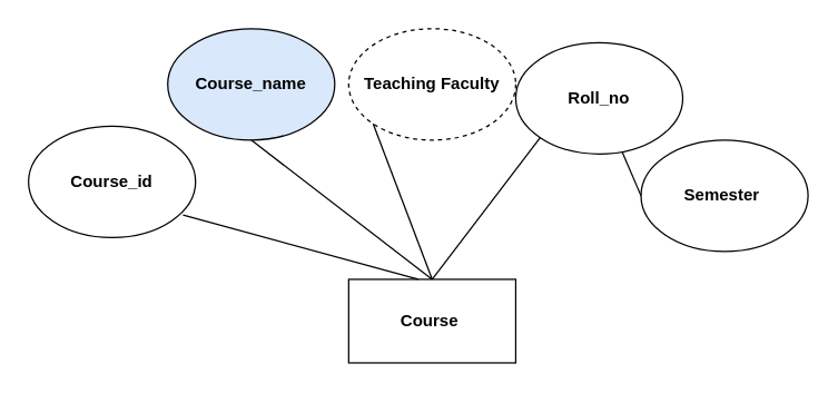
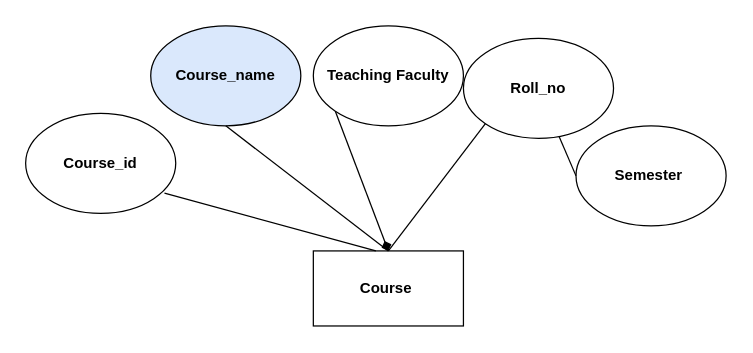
  <mxCell id="0" />
  <mxCell id="1" parent="0" />
  <mxCell id="2" value="Course&amp;nbsp;" style="rounded=0;whiteSpace=wrap;html=1;fontStyle=1" vertex="1" parent="1"><mxGeometry x="250" y="200" width="120" height="60" as="geometry" /></mxCell>
  <mxCell id="3" value="Course_id" style="ellipse;whiteSpace=wrap;html=1;fontStyle=1" vertex="1" parent="1"><mxGeometry x="20" y="90" width="120" height="80" as="geometry" /></mxCell>
  <mxCell id="4" value="Semester&amp;nbsp;" style="ellipse;whiteSpace=wrap;html=1;fontStyle=1" vertex="1" parent="1"><mxGeometry x="460" y="100" width="120" height="80" as="geometry" /></mxCell>
  <mxCell id="5" value="Course_name" style="ellipse;whiteSpace=wrap;html=1;fontStyle=1;fillColor=#dae8fc;" vertex="1" parent="1"><mxGeometry x="120" y="20" width="120" height="80" as="geometry" /></mxCell>
- <mxCell id="6" value="Teaching Faculty" style="ellipse;whiteSpace=wrap;html=1;fontStyle=1;dashed=1;" vertex="1" parent="1"><mxGeometry x="250" y="20" width="120" height="80" as="geometry" /></mxCell>
+ <mxCell id="6" value="Teaching Faculty" style="ellipse;whiteSpace=wrap;html=1;fontStyle=1" vertex="1" parent="1"><mxGeometry x="250" y="20" width="120" height="80" as="geometry" /></mxCell>
  <mxCell id="7" value="Roll_no" style="ellipse;whiteSpace=wrap;html=1;fontStyle=1" vertex="1" parent="1"><mxGeometry x="370" y="30" width="120" height="80" as="geometry" /></mxCell>
  <mxCell id="8" value="" style="endArrow=none;html=1;exitX=0.925;exitY=0.798;exitDx=0;exitDy=0;exitPerimeter=0;fontStyle=1" edge="1" parent="1" source="3"><mxGeometry width="50" height="50" relative="1" as="geometry"><mxPoint x="290" y="260" as="sourcePoint" /><mxPoint x="300" y="200" as="targetPoint" /></mxGeometry></mxCell>
- <mxCell id="9" value="" style="endArrow=none;html=1;exitX=0;exitY=1;exitDx=0;exitDy=0;entryX=0.5;entryY=0;entryDx=0;entryDy=0;fontStyle=1" edge="1" parent="1" source="6" target="2"><mxGeometry width="50" height="50" relative="1" as="geometry"><mxPoint x="240" y="110" as="sourcePoint" /><mxPoint x="403.96" y="156.16" as="targetPoint" /></mxGeometry></mxCell>
+ <mxCell id="9" value="" style="endArrow=diamond;html=1;exitX=0;exitY=1;exitDx=0;exitDy=0;entryX=0.5;entryY=0;entryDx=0;entryDy=0;fontStyle=1;" edge="1" parent="1" source="6" target="2"><mxGeometry width="50" height="50" relative="1" as="geometry"><mxPoint x="240" y="110" as="sourcePoint" /><mxPoint x="403.96" y="156.16" as="targetPoint" /></mxGeometry></mxCell>
  <mxCell id="10" value="" style="endArrow=none;html=1;exitX=0.5;exitY=1;exitDx=0;exitDy=0;fontStyle=1" edge="1" parent="1" source="5"><mxGeometry width="50" height="50" relative="1" as="geometry"><mxPoint x="160" y="110" as="sourcePoint" /><mxPoint x="310" y="200" as="targetPoint" /></mxGeometry></mxCell>
  <mxCell id="11" value="" style="endArrow=none;html=1;exitX=0;exitY=0.5;exitDx=0;exitDy=0;fontStyle=1;" edge="1" parent="1" source="4" target="7"><mxGeometry width="50" height="50" relative="1" as="geometry"><mxPoint x="260" y="133.84" as="sourcePoint" /><mxPoint x="423.96" y="180" as="targetPoint" /></mxGeometry></mxCell>
  <mxCell id="12" value="" style="endArrow=none;html=1;exitX=0;exitY=1;exitDx=0;exitDy=0;entryX=0.5;entryY=0;entryDx=0;entryDy=0;fontStyle=1" edge="1" parent="1" source="7" target="2"><mxGeometry width="50" height="50" relative="1" as="geometry"><mxPoint x="340" y="140" as="sourcePoint" /><mxPoint x="503.96" y="186.16" as="targetPoint" /></mxGeometry></mxCell>
